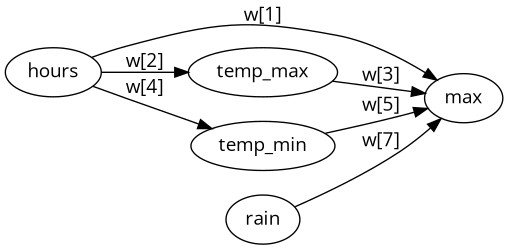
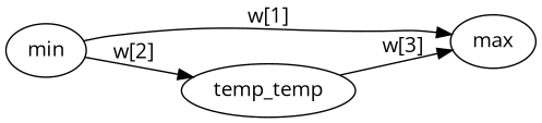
  digraph {
    fontname="Open Sans"
    rankdir=LR
    node [fontname="Open Sans"]
    edge [fontname="Open Sans"]
    n1 [label=max]
-   hours
-   temp_max
-   temp_min
-   rain
+   hours [label=min]
+   temp_max [label=temp_temp]
    hours -> n1 [label="w[1]"]
    hours -> temp_max [label="w[2]"]
-   hours -> temp_min [label="w[4]"]
    temp_max -> n1 [label="w[3]"]
-   temp_min -> n1 [label="w[5]"]
-   rain -> n1 [label="w[7]"]
  }
